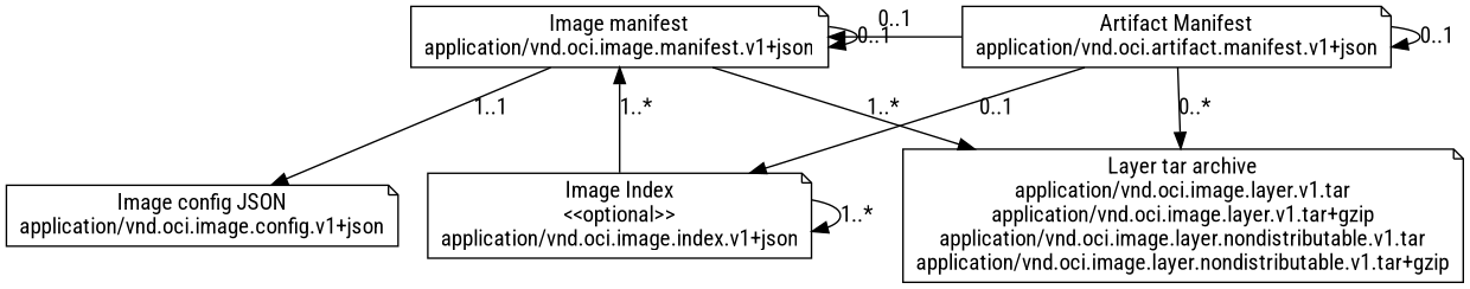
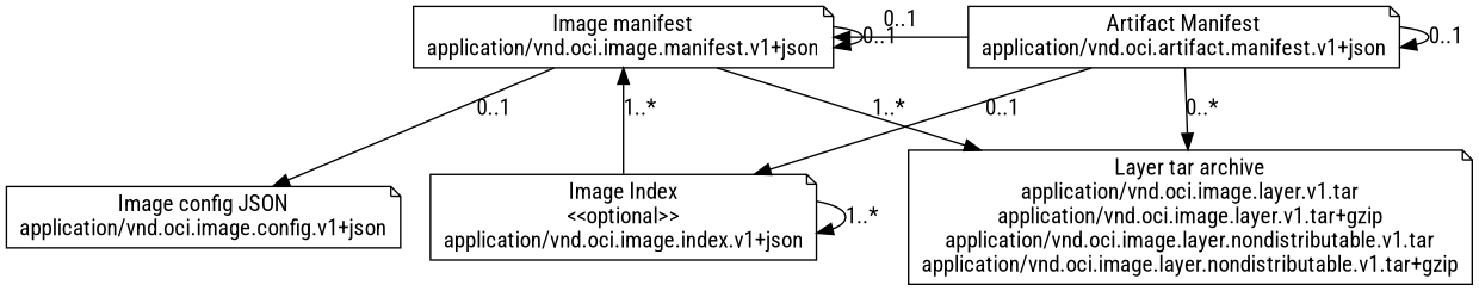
  digraph {
    fontname="Roboto Condensed"
    node [shape=note fontname="Roboto Condensed"]
    edge [fontname="Roboto Condensed"]
    n1 [label="Image manifest\napplication/vnd.oci.image.manifest.v1+json"]
    n2 [label="Artifact Manifest\napplication/vnd.oci.artifact.manifest.v1+json"]
    n3 [label="Image Index\n<<optional>>\napplication/vnd.oci.image.index.v1+json"]
    n4 [label="Image config JSON\napplication/vnd.oci.image.config.v1+json"]
    n5 [label="Layer tar archive\napplication/vnd.oci.image.layer.v1.tar\napplication/vnd.oci.image.layer.v1.tar+gzip\napplication/vnd.oci.image.layer.nondistributable.v1.tar\napplication/vnd.oci.image.layer.nondistributable.v1.tar+gzip"]
    subgraph sub_1 {
      rank=same
      n1
      n2
    }
    n1 -> n1 [label="0..1"]
-   n1 -> n4 [label="1..1"]
+   n1 -> n4 [label="0..1"]
    n1 -> n5 [label="1..*"]
    n2 -> n1 [constraint=false label="0..1"]
    n2 -> n2 [label="0..1"]
    n2 -> n3 [label="0..1"]
    n2 -> n5 [label="0..*"]
    n3 -> n1 [label="1..*"]
    n3 -> n3 [label="1..*"]
  }
